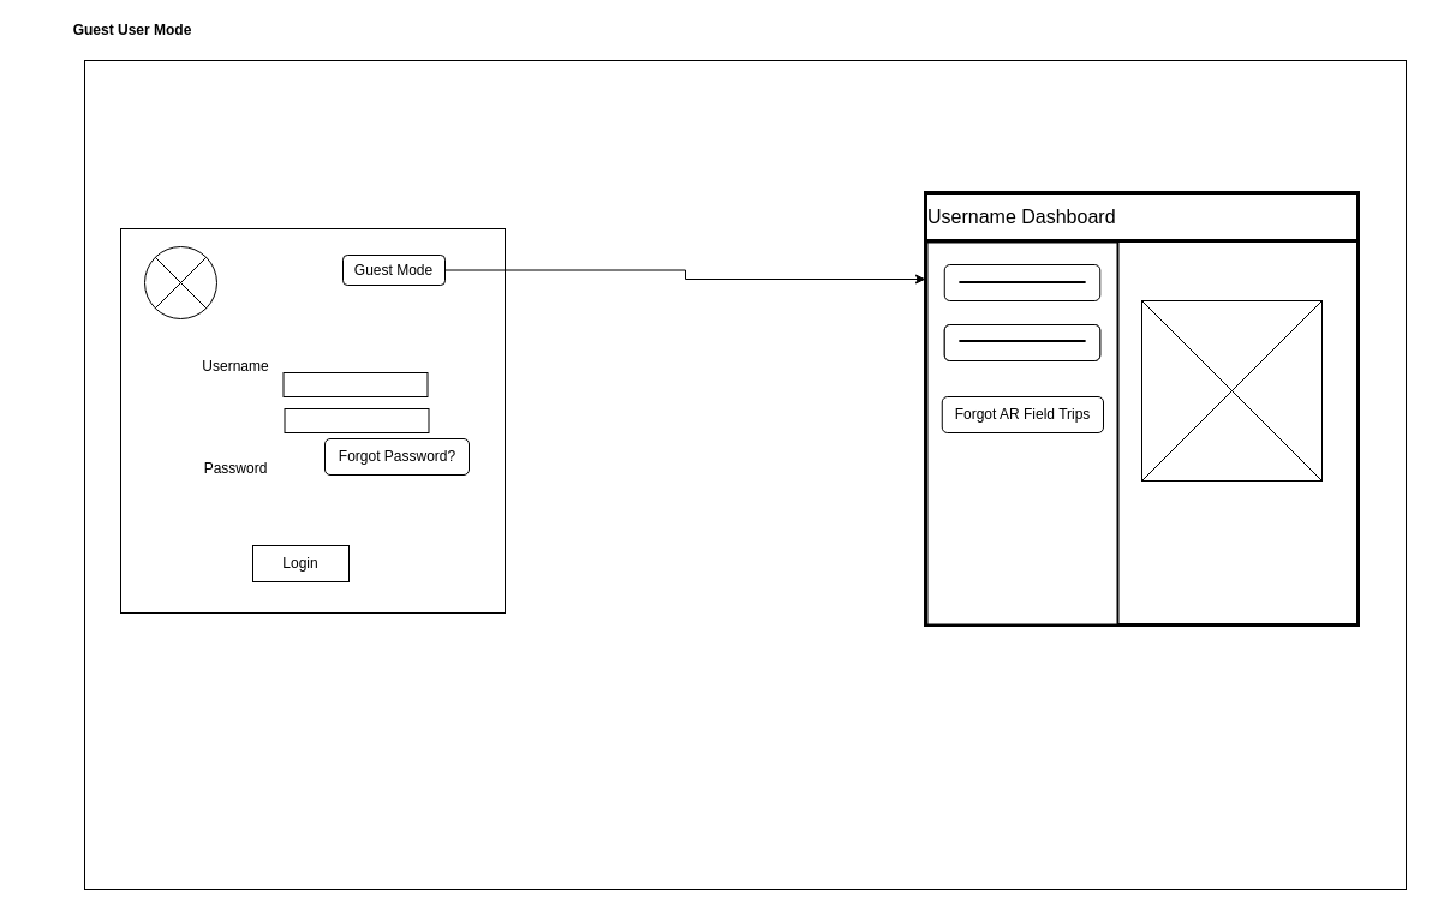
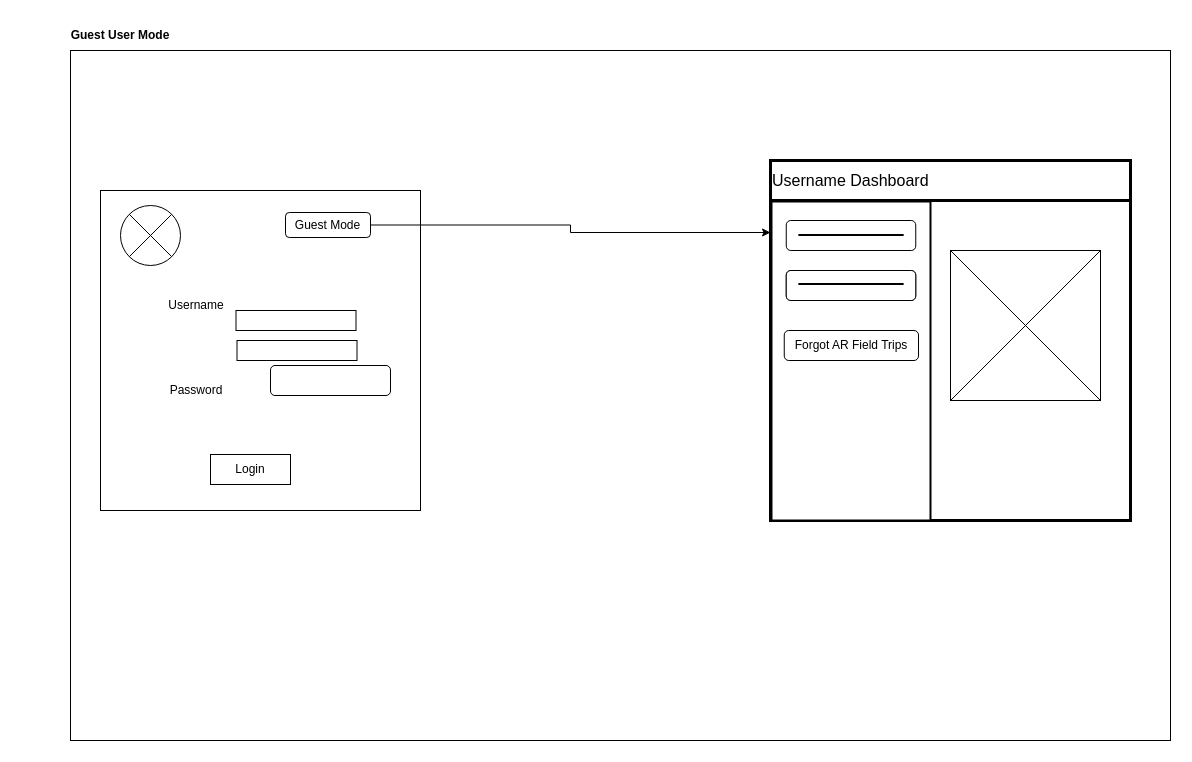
  <mxCell id="0" />
  <mxCell id="1" parent="0" />
  <mxCell id="2" value="" style="rounded=0;whiteSpace=wrap;html=1;" vertex="1" parent="1"><mxGeometry x="70" y="50" width="1100" height="690" as="geometry" /></mxCell>
  <mxCell id="3" value="" style="whiteSpace=wrap;html=1;aspect=fixed;" vertex="1" parent="1"><mxGeometry x="100" y="190" width="320" height="320" as="geometry" /></mxCell>
  <mxCell id="4" value="Username" style="text;html=1;strokeColor=none;fillColor=none;align=center;verticalAlign=middle;whiteSpace=wrap;rounded=0;" vertex="1" parent="1"><mxGeometry x="165.5" y="290" width="60" height="30" as="geometry" /></mxCell>
  <mxCell id="5" value="Password" style="text;html=1;strokeColor=none;fillColor=none;align=center;verticalAlign=middle;whiteSpace=wrap;rounded=0;" vertex="1" parent="1"><mxGeometry x="165.5" y="375" width="60" height="30" as="geometry" /></mxCell>
  <mxCell id="6" value="" style="rounded=0;whiteSpace=wrap;html=1;" vertex="1" parent="1"><mxGeometry x="235.5" y="310" width="120" height="20" as="geometry" /></mxCell>
  <mxCell id="7" value="" style="rounded=0;whiteSpace=wrap;html=1;" vertex="1" parent="1"><mxGeometry x="236.5" y="340" width="120" height="20" as="geometry" /></mxCell>
  <mxCell id="8" value="" style="ellipse;whiteSpace=wrap;html=1;aspect=fixed;" vertex="1" parent="1"><mxGeometry x="120" y="205" width="60" height="60" as="geometry" /></mxCell>
  <mxCell id="9" value="" style="endArrow=none;html=1;rounded=0;entryX=0;entryY=0;entryDx=0;entryDy=0;exitX=1;exitY=1;exitDx=0;exitDy=0;" edge="1" parent="1" source="8" target="8"><mxGeometry width="50" height="50" relative="1" as="geometry"><mxPoint x="290" y="375" as="sourcePoint" /><mxPoint x="340" y="325" as="targetPoint" /></mxGeometry></mxCell>
  <mxCell id="10" value="" style="endArrow=none;html=1;rounded=0;entryX=1;entryY=0;entryDx=0;entryDy=0;exitX=0;exitY=1;exitDx=0;exitDy=0;" edge="1" parent="1" source="8" target="8"><mxGeometry width="50" height="50" relative="1" as="geometry"><mxPoint x="290" y="375" as="sourcePoint" /><mxPoint x="340" y="325" as="targetPoint" /></mxGeometry></mxCell>
  <mxCell id="11" value="Login" style="whiteSpace=wrap;html=1;rounded=0;" vertex="1" parent="1"><mxGeometry x="210" y="454" width="80" height="30" as="geometry" /></mxCell>
  <mxCell id="12" value="Guest Mode" style="rounded=1;whiteSpace=wrap;html=1;" vertex="1" parent="1"><mxGeometry x="285" y="212" width="85" height="25" as="geometry" /></mxCell>
  <mxCell id="13" value="" style="rounded=1;whiteSpace=wrap;html=1;" vertex="1" parent="1"><mxGeometry x="270" y="365" width="120" height="30" as="geometry" /></mxCell>
- <mxCell id="14" value="Forgot Password?" style="text;html=1;strokeColor=none;fillColor=none;align=center;verticalAlign=middle;whiteSpace=wrap;rounded=0;" vertex="1" parent="1"><mxGeometry x="277.5" y="365" width="105" height="30" as="geometry" /></mxCell>
  <mxCell id="15" value="" style="whiteSpace=wrap;html=1;aspect=fixed;strokeWidth=3;" vertex="1" parent="1"><mxGeometry x="770" y="160" width="360" height="360" as="geometry" /></mxCell>
  <mxCell id="16" value="&lt;span style=&quot;font-size: 16px;&quot;&gt;Username Dashboard&lt;/span&gt;" style="rounded=0;whiteSpace=wrap;html=1;strokeWidth=3;align=left;" vertex="1" parent="1"><mxGeometry x="770" y="160" width="360" height="40" as="geometry" /></mxCell>
  <mxCell id="17" value="" style="rounded=0;whiteSpace=wrap;html=1;strokeWidth=2;" vertex="1" parent="1"><mxGeometry x="771" y="201" width="159" height="319" as="geometry" /></mxCell>
  <mxCell id="18" value="" style="rounded=1;whiteSpace=wrap;html=1;" vertex="1" parent="1"><mxGeometry x="785.75" y="220" width="129.5" height="30" as="geometry" /></mxCell>
  <mxCell id="19" value="" style="rounded=1;whiteSpace=wrap;html=1;" vertex="1" parent="1"><mxGeometry x="785.75" y="270" width="129.5" height="30" as="geometry" /></mxCell>
  <mxCell id="20" value="Forgot AR Field Trips" style="rounded=1;whiteSpace=wrap;html=1;" vertex="1" parent="1"><mxGeometry x="783.75" y="330" width="134.25" height="30" as="geometry" /></mxCell>
  <mxCell id="21" value="" style="rounded=0;whiteSpace=wrap;html=1;" vertex="1" parent="1"><mxGeometry x="798.38" y="234" width="104.25" height="1" as="geometry" /></mxCell>
  <mxCell id="22" value="" style="rounded=0;whiteSpace=wrap;html=1;" vertex="1" parent="1"><mxGeometry x="798.38" y="284" width="104.25" height="1" as="geometry" /></mxCell>
  <mxCell id="23" value="" style="rounded=1;whiteSpace=wrap;html=1;" vertex="1" parent="1"><mxGeometry x="785.75" y="270" width="129.5" height="30" as="geometry" /></mxCell>
  <mxCell id="24" value="" style="rounded=0;whiteSpace=wrap;html=1;" vertex="1" parent="1"><mxGeometry x="798.37" y="283" width="104.25" height="1" as="geometry" /></mxCell>
  <mxCell id="25" value="" style="whiteSpace=wrap;html=1;aspect=fixed;" vertex="1" parent="1"><mxGeometry x="950" y="250" width="150" height="150" as="geometry" /></mxCell>
  <mxCell id="26" value="" style="endArrow=none;html=1;rounded=0;entryX=1;entryY=0;entryDx=0;entryDy=0;exitX=0;exitY=1;exitDx=0;exitDy=0;" edge="1" parent="1" source="25" target="25"><mxGeometry width="50" height="50" relative="1" as="geometry"><mxPoint x="960" y="340" as="sourcePoint" /><mxPoint x="1010" y="290" as="targetPoint" /></mxGeometry></mxCell>
  <mxCell id="27" value="" style="endArrow=none;html=1;rounded=0;entryX=0;entryY=0;entryDx=0;entryDy=0;exitX=1;exitY=1;exitDx=0;exitDy=0;" edge="1" parent="1" source="25" target="25"><mxGeometry width="50" height="50" relative="1" as="geometry"><mxPoint x="960" y="340" as="sourcePoint" /><mxPoint x="1010" y="290" as="targetPoint" /></mxGeometry></mxCell>
  <mxCell id="28" style="edgeStyle=orthogonalEdgeStyle;rounded=0;orthogonalLoop=1;jettySize=auto;html=1;exitX=1;exitY=0.5;exitDx=0;exitDy=0;entryX=0;entryY=0.2;entryDx=0;entryDy=0;entryPerimeter=0;" edge="1" parent="1" source="12" target="15"><mxGeometry relative="1" as="geometry" /></mxCell>
- <mxCell id="29" value="Guest User Mode" style="text;html=1;align=center;verticalAlign=middle;whiteSpace=wrap;rounded=0;fontStyle=1" vertex="1" parent="1"><mxGeometry x="10" y="10" width="200" height="30" as="geometry" /></mxCell>
+ <mxCell id="29" value="Guest User Mode" style="text;html=1;align=center;verticalAlign=middle;whiteSpace=wrap;rounded=0;fontStyle=1" vertex="1" parent="1"><mxGeometry x="20" y="20" width="200" height="30" as="geometry" /></mxCell>
